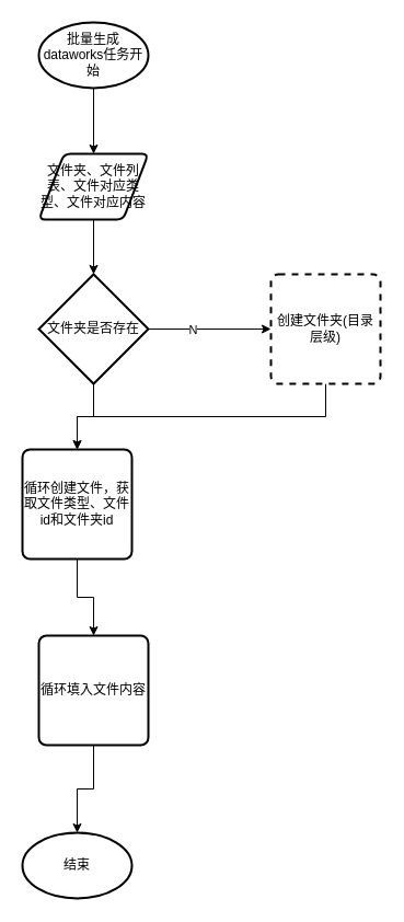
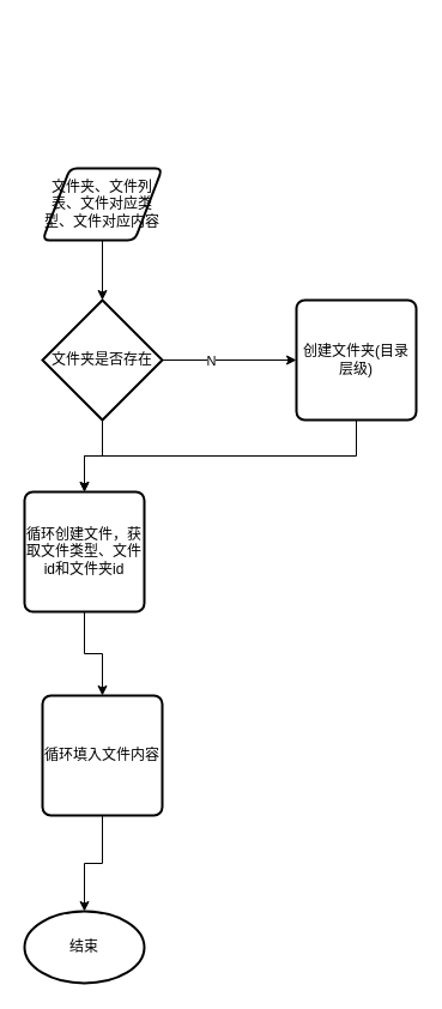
  <mxCell id="0" />
  <mxCell id="1" parent="0" />
- <mxCell id="2" style="edgeStyle=orthogonalEdgeStyle;rounded=0;orthogonalLoop=1;jettySize=auto;html=1;entryX=0.5;entryY=0;entryDx=0;entryDy=0;" edge="1" parent="1" source="3" target="5"><mxGeometry relative="1" as="geometry" /></mxCell>
- <mxCell id="3" value="批量生成dataworks任务开始" style="strokeWidth=2;html=1;shape=mxgraph.flowchart.start_1;whiteSpace=wrap;" vertex="1" parent="1"><mxGeometry x="35" y="20" width="100" height="60" as="geometry" /></mxCell>
  <mxCell id="4" style="edgeStyle=orthogonalEdgeStyle;rounded=0;orthogonalLoop=1;jettySize=auto;html=1;exitX=0.5;exitY=1;exitDx=0;exitDy=0;entryX=0.5;entryY=0;entryDx=0;entryDy=0;entryPerimeter=0;" edge="1" parent="1" source="5" target="9"><mxGeometry relative="1" as="geometry" /></mxCell>
  <mxCell id="5" value="&lt;span&gt;文件夹、文件列表、文件对应类型、文件对应内容&lt;/span&gt;" style="shape=parallelogram;html=1;strokeWidth=2;perimeter=parallelogramPerimeter;whiteSpace=wrap;rounded=1;arcSize=12;size=0.23;" vertex="1" parent="1"><mxGeometry x="35" y="140" width="100" height="60" as="geometry" /></mxCell>
  <mxCell id="6" style="edgeStyle=orthogonalEdgeStyle;rounded=0;orthogonalLoop=1;jettySize=auto;html=1;exitX=1;exitY=0.5;exitDx=0;exitDy=0;exitPerimeter=0;" edge="1" parent="1" source="9" target="11"><mxGeometry relative="1" as="geometry" /></mxCell>
  <mxCell id="7" value="N" style="edgeLabel;html=1;align=center;verticalAlign=middle;resizable=0;points=[];" vertex="1" connectable="0" parent="6"><mxGeometry x="-0.286" relative="1" as="geometry"><mxPoint as="offset" /></mxGeometry></mxCell>
  <mxCell id="8" style="edgeStyle=orthogonalEdgeStyle;rounded=0;orthogonalLoop=1;jettySize=auto;html=1;" edge="1" parent="1" source="9" target="13"><mxGeometry relative="1" as="geometry" /></mxCell>
  <mxCell id="9" value="文件夹是否存在" style="strokeWidth=2;html=1;shape=mxgraph.flowchart.decision;whiteSpace=wrap;" vertex="1" parent="1"><mxGeometry x="35" y="250" width="100" height="100" as="geometry" /></mxCell>
  <mxCell id="10" style="edgeStyle=orthogonalEdgeStyle;rounded=0;orthogonalLoop=1;jettySize=auto;html=1;exitX=0.5;exitY=1;exitDx=0;exitDy=0;" edge="1" parent="1" source="11" target="13"><mxGeometry relative="1" as="geometry" /></mxCell>
- <mxCell id="11" value="创建文件夹(目录层级)" style="rounded=1;whiteSpace=wrap;html=1;absoluteArcSize=1;arcSize=14;strokeWidth=2;dashed=1;" vertex="1" parent="1"><mxGeometry x="247" y="250" width="100" height="100" as="geometry" /></mxCell>
+ <mxCell id="11" value="创建文件夹(目录层级)" style="rounded=1;whiteSpace=wrap;html=1;absoluteArcSize=1;arcSize=14;strokeWidth=2;" vertex="1" parent="1"><mxGeometry x="247" y="250" width="100" height="100" as="geometry" /></mxCell>
  <mxCell id="12" style="edgeStyle=orthogonalEdgeStyle;rounded=0;orthogonalLoop=1;jettySize=auto;html=1;entryX=0.5;entryY=0;entryDx=0;entryDy=0;" edge="1" parent="1" source="13" target="15"><mxGeometry relative="1" as="geometry" /></mxCell>
  <mxCell id="13" value="循环创建文件，获取文件类型、文件id和文件夹id" style="rounded=1;whiteSpace=wrap;html=1;absoluteArcSize=1;arcSize=14;strokeWidth=2;" vertex="1" parent="1"><mxGeometry x="20" y="410" width="100" height="100" as="geometry" /></mxCell>
  <mxCell id="14" style="edgeStyle=orthogonalEdgeStyle;rounded=0;orthogonalLoop=1;jettySize=auto;html=1;exitX=0.5;exitY=1;exitDx=0;exitDy=0;entryX=0.5;entryY=0;entryDx=0;entryDy=0;entryPerimeter=0;" edge="1" parent="1" source="15" target="16"><mxGeometry relative="1" as="geometry" /></mxCell>
  <mxCell id="15" value="循环填入文件内容" style="rounded=1;whiteSpace=wrap;html=1;absoluteArcSize=1;arcSize=14;strokeWidth=2;" vertex="1" parent="1"><mxGeometry x="35" y="580" width="100" height="100" as="geometry" /></mxCell>
  <mxCell id="16" value="结束" style="strokeWidth=2;html=1;shape=mxgraph.flowchart.start_1;whiteSpace=wrap;" vertex="1" parent="1"><mxGeometry x="20" y="760" width="100" height="60" as="geometry" /></mxCell>
